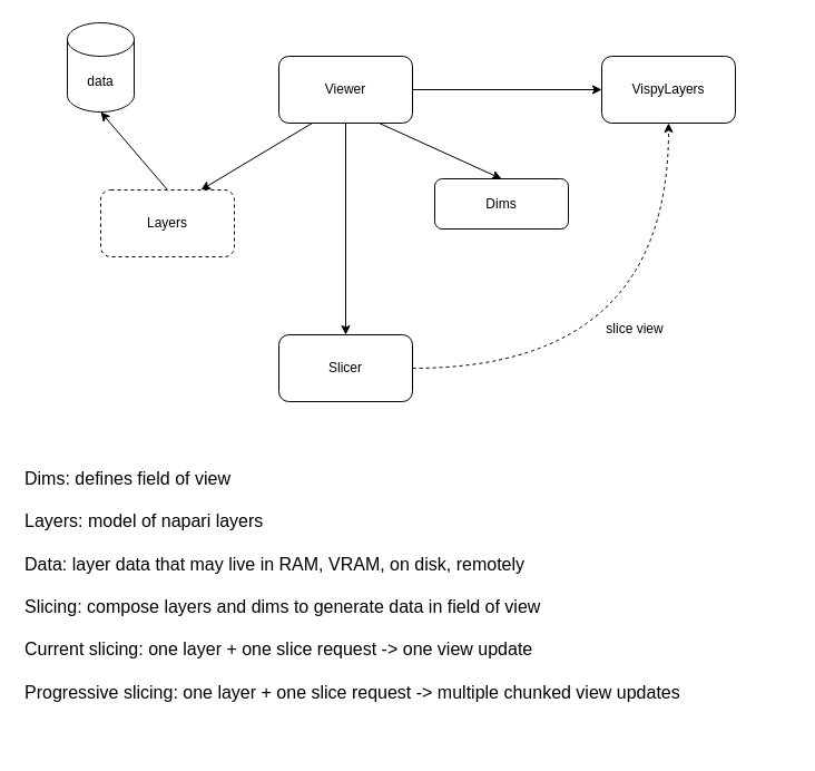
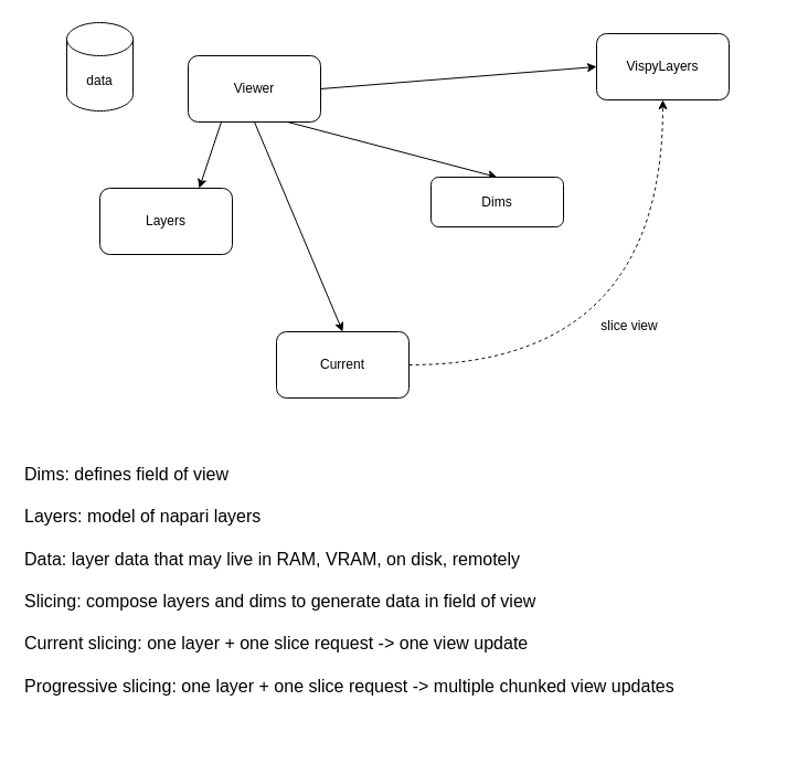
  <mxCell id="0" />
  <mxCell id="1" parent="0" />
  <mxCell id="2" value="data" style="shape=cylinder3;whiteSpace=wrap;html=1;boundedLbl=1;backgroundOutline=1;size=15;" parent="1" vertex="1"><mxGeometry x="60" y="20" width="60" height="80" as="geometry" /></mxCell>
  <mxCell id="3" style="rounded=0;orthogonalLoop=1;jettySize=auto;html=1;exitX=0.25;exitY=1;exitDx=0;exitDy=0;entryX=0.75;entryY=0;entryDx=0;entryDy=0;" parent="1" source="7" target="9" edge="1"><mxGeometry relative="1" as="geometry"><mxPoint x="180" y="160" as="targetPoint" /></mxGeometry></mxCell>
  <mxCell id="4" style="edgeStyle=none;rounded=0;orthogonalLoop=1;jettySize=auto;html=1;exitX=0.75;exitY=1;exitDx=0;exitDy=0;entryX=0.5;entryY=0;entryDx=0;entryDy=0;" parent="1" source="7" target="10" edge="1"><mxGeometry relative="1" as="geometry" /></mxCell>
  <mxCell id="5" style="edgeStyle=none;rounded=0;orthogonalLoop=1;jettySize=auto;html=1;exitX=0.5;exitY=1;exitDx=0;exitDy=0;entryX=0.5;entryY=0;entryDx=0;entryDy=0;" parent="1" source="7" target="12" edge="1"><mxGeometry relative="1" as="geometry" /></mxCell>
  <mxCell id="6" style="edgeStyle=none;rounded=0;orthogonalLoop=1;jettySize=auto;html=1;exitX=1;exitY=0.5;exitDx=0;exitDy=0;entryX=0;entryY=0.5;entryDx=0;entryDy=0;" parent="1" source="7" target="13" edge="1"><mxGeometry relative="1" as="geometry" /></mxCell>
- <mxCell id="7" value="Viewer" style="rounded=1;whiteSpace=wrap;html=1;" parent="1" vertex="1"><mxGeometry x="250" y="50" width="120" height="60" as="geometry" /></mxCell>
- <mxCell id="8" style="edgeStyle=none;rounded=0;orthogonalLoop=1;jettySize=auto;html=1;exitX=0.5;exitY=0;exitDx=0;exitDy=0;entryX=0.5;entryY=1;entryDx=0;entryDy=0;entryPerimeter=0;" parent="1" source="9" target="2" edge="1"><mxGeometry relative="1" as="geometry" /></mxCell>
- <mxCell id="9" value="Layers" style="rounded=1;whiteSpace=wrap;html=1;dashed=1;" parent="1" vertex="1"><mxGeometry x="90" y="170" width="120" height="60" as="geometry" /></mxCell>
+ <mxCell id="7" value="Viewer" style="rounded=1;whiteSpace=wrap;html=1;" parent="1" vertex="1"><mxGeometry x="170" y="50" width="120" height="60" as="geometry" /></mxCell>
+ <mxCell id="9" value="Layers" style="rounded=1;whiteSpace=wrap;html=1;" parent="1" vertex="1"><mxGeometry x="90" y="170" width="120" height="60" as="geometry" /></mxCell>
  <mxCell id="10" value="Dims" style="rounded=1;whiteSpace=wrap;html=1;" parent="1" vertex="1"><mxGeometry x="390" y="160" width="120" height="45" as="geometry" /></mxCell>
  <mxCell id="11" style="edgeStyle=orthogonalEdgeStyle;curved=1;rounded=0;orthogonalLoop=1;jettySize=auto;html=1;exitX=1;exitY=0.5;exitDx=0;exitDy=0;entryX=0.5;entryY=1;entryDx=0;entryDy=0;dashed=1;" edge="1" parent="1" source="12" target="13"><mxGeometry relative="1" as="geometry" /></mxCell>
- <mxCell id="12" value="Slicer" style="rounded=1;whiteSpace=wrap;html=1;" parent="1" vertex="1"><mxGeometry x="250" y="300" width="120" height="60" as="geometry" /></mxCell>
- <mxCell id="13" value="VispyLayers" style="rounded=1;whiteSpace=wrap;html=1;" parent="1" vertex="1"><mxGeometry x="540" y="50" width="120" height="60" as="geometry" /></mxCell>
+ <mxCell id="12" value="Current" style="rounded=1;whiteSpace=wrap;html=1;" parent="1" vertex="1"><mxGeometry x="250" y="300" width="120" height="60" as="geometry" /></mxCell>
+ <mxCell id="13" value="VispyLayers" style="rounded=1;whiteSpace=wrap;html=1;" parent="1" vertex="1"><mxGeometry x="540" y="30" width="120" height="60" as="geometry" /></mxCell>
  <mxCell id="14" value="slice view" style="text;html=1;strokeColor=none;fillColor=none;align=center;verticalAlign=middle;whiteSpace=wrap;rounded=0;" vertex="1" parent="1"><mxGeometry x="540" y="280" width="60" height="30" as="geometry" /></mxCell>
  <mxCell id="15" value="&lt;font style=&quot;font-size: 16px;&quot;&gt;Dims: defines field of view&lt;br&gt;&lt;br&gt;Layers: model of napari layers&lt;br&gt;&lt;br&gt;Data: layer data that may live in RAM, VRAM, on disk, remotely&lt;br&gt;&lt;br&gt;Slicing: compose layers and dims to generate data in field of view&lt;br&gt;&lt;br&gt;Current slicing: one layer + one slice request -&amp;gt; one view update&lt;br&gt;&lt;br&gt;Progressive slicing: one layer + one slice request -&amp;gt; multiple chunked view updates&lt;br&gt;&lt;/font&gt;" style="text;html=1;strokeColor=none;fillColor=none;align=left;verticalAlign=middle;whiteSpace=wrap;rounded=0;" vertex="1" parent="1"><mxGeometry x="20" y="380" width="690" height="290" as="geometry" /></mxCell>
